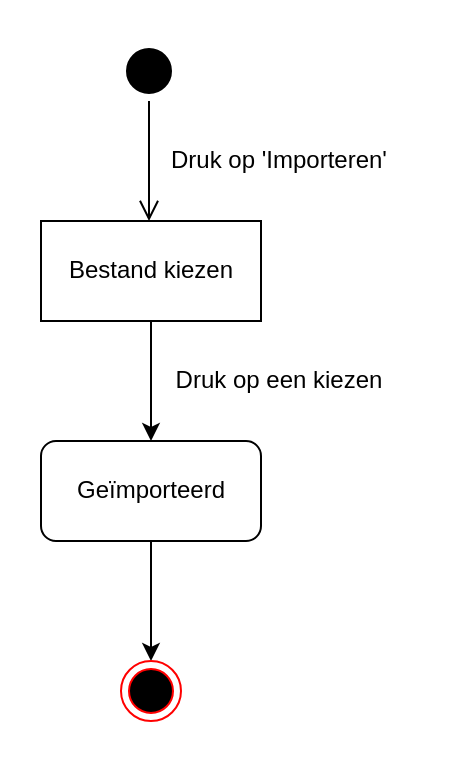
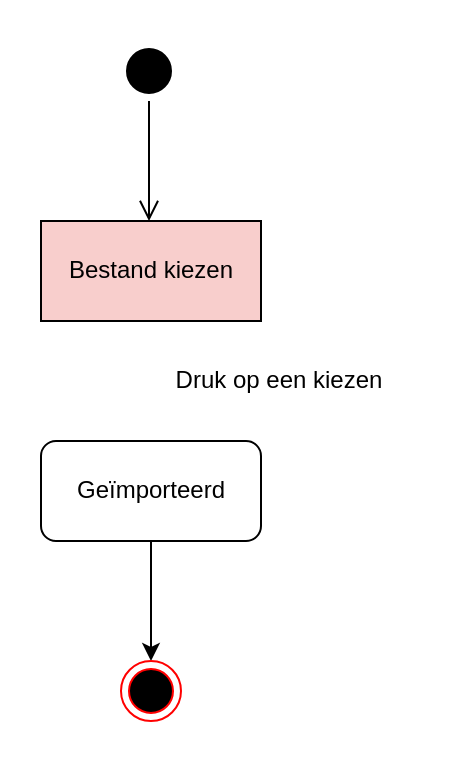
  <mxCell id="0" />
  <mxCell id="1" parent="0" />
  <mxCell id="2" value="" style="ellipse;html=1;shape=startState;fillColor=#000000;strokeColor=#000000;" vertex="1" parent="1"><mxGeometry x="59" y="20" width="30" height="30" as="geometry" /></mxCell>
  <mxCell id="3" value="" style="edgeStyle=orthogonalEdgeStyle;html=1;verticalAlign=bottom;endArrow=open;endSize=8;strokeColor=#000000;rounded=0;" edge="1" source="2" parent="1"><mxGeometry relative="1" as="geometry"><mxPoint x="74" y="110" as="targetPoint" /></mxGeometry></mxCell>
- <mxCell id="4" style="edgeStyle=orthogonalEdgeStyle;rounded=0;orthogonalLoop=1;jettySize=auto;html=1;strokeColor=#000000;" edge="1" parent="1" source="5" target="8"><mxGeometry relative="1" as="geometry" /></mxCell>
- <mxCell id="5" value="Bestand kiezen" style="html=1;strokeColor=#000000;" vertex="1" parent="1"><mxGeometry x="20" y="110" width="110" height="50" as="geometry" /></mxCell>
- <mxCell id="6" value="Druk op 'Importeren'" style="text;html=1;align=center;verticalAlign=middle;resizable=0;points=[];autosize=1;strokeColor=none;fillColor=none;" vertex="1" parent="1"><mxGeometry x="74" y="70" width="130" height="20" as="geometry" /></mxCell>
+ <mxCell id="5" value="Bestand kiezen" style="html=1;strokeColor=#000000;fillColor=#f8cecc;" vertex="1" parent="1"><mxGeometry x="20" y="110" width="110" height="50" as="geometry" /></mxCell>
  <mxCell id="7" style="edgeStyle=orthogonalEdgeStyle;rounded=0;orthogonalLoop=1;jettySize=auto;html=1;strokeColor=#000000;" edge="1" parent="1" source="8" target="10"><mxGeometry relative="1" as="geometry" /></mxCell>
  <mxCell id="8" value="Geïmporteerd" style="html=1;strokeColor=#000000;rounded=1;" vertex="1" parent="1"><mxGeometry x="20" y="220" width="110" height="50" as="geometry" /></mxCell>
  <mxCell id="9" value="Druk op een kiezen" style="text;html=1;align=center;verticalAlign=middle;resizable=0;points=[];autosize=1;strokeColor=none;fillColor=none;" vertex="1" parent="1"><mxGeometry x="74" y="180" width="130" height="20" as="geometry" /></mxCell>
  <mxCell id="10" value="" style="ellipse;html=1;shape=endState;fillColor=#000000;strokeColor=#ff0000;" vertex="1" parent="1"><mxGeometry x="60" y="330" width="30" height="30" as="geometry" /></mxCell>
